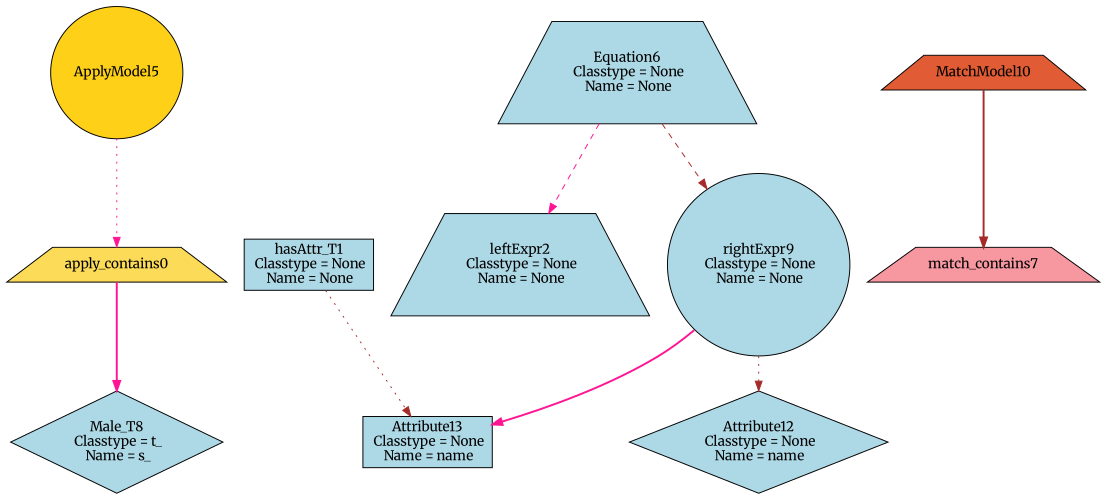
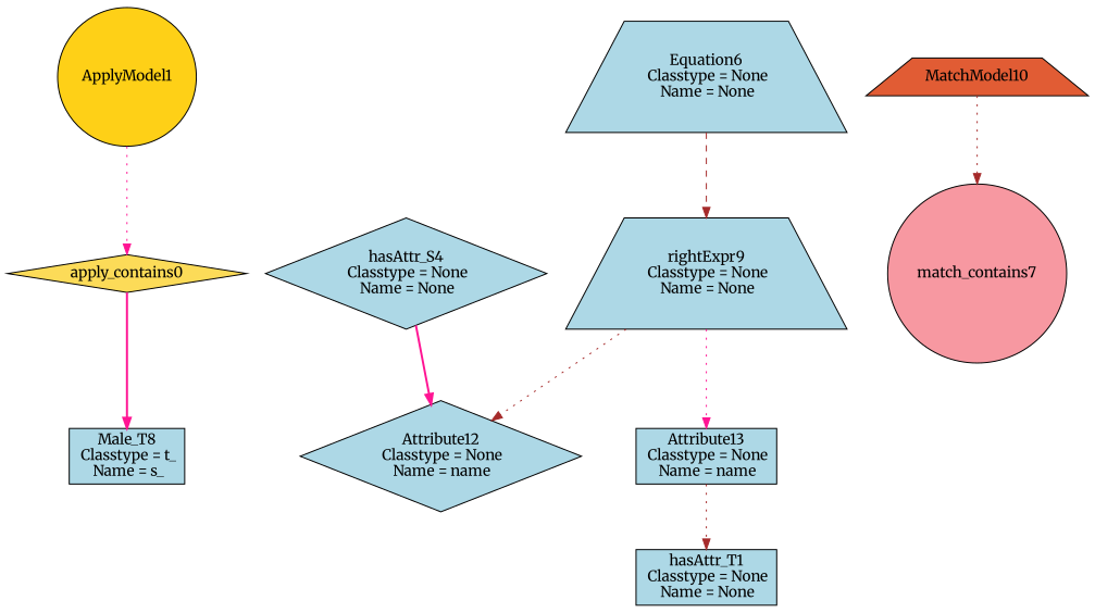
  digraph {
    fontname=Merriweather
    node [fillcolor=lightblue fontname=Merriweather shape=diamond style=filled]
    edge [color=deeppink fontname=Merriweather style=bold]
-   apply_contains0 [fillcolor="#FCDB58" shape=trapezium]
-   "Male_T8\n Classtype = t_\n Name = s_"
+   apply_contains0 [fillcolor="#FCDB58"]
+   "Male_T8\n Classtype = t_\n Name = s_" [shape=box]
    "hasAttr_T1\n Classtype = None\n Name = None" [shape=box]
    "Attribute13\n Classtype = None\n Name = name" [shape=box]
-   "leftExpr2\n Classtype = None\n Name = None" [shape=trapezium]
    "Attribute12\n Classtype = None\n Name = name"
-   ApplyModel5 [fillcolor="#FED017" shape=circle]
+   ApplyModel5 [fillcolor="#FED017" shape=circle label=ApplyModel1]
+   "hasAttr_S4\n Classtype = None\n Name = None"
    "Equation6\n Classtype = None\n Name = None" [shape=trapezium]
-   "rightExpr9\n Classtype = None\n Name = None" [shape=circle]
-   match_contains7 [fillcolor="#F798A1" shape=trapezium]
+   "rightExpr9\n Classtype = None\n Name = None" [shape=trapezium]
+   match_contains7 [fillcolor="#F798A1" shape=circle]
    MatchModel10 [fillcolor="#E15C34" shape=trapezium]
    apply_contains0 -> "Male_T8\n Classtype = t_\n Name = s_"
-   "hasAttr_T1\n Classtype = None\n Name = None" -> "Attribute13\n Classtype = None\n Name = name" [color=brown style=dotted]
+   "Attribute13\n Classtype = None\n Name = name" -> "hasAttr_T1\n Classtype = None\n Name = None" [color=brown style=dotted]
    ApplyModel5 -> apply_contains0 [style=dotted]
-   "Equation6\n Classtype = None\n Name = None" -> "leftExpr2\n Classtype = None\n Name = None" [style=dashed]
+   "hasAttr_S4\n Classtype = None\n Name = None" -> "Attribute12\n Classtype = None\n Name = name"
    "Equation6\n Classtype = None\n Name = None" -> "rightExpr9\n Classtype = None\n Name = None" [color=brown style=dashed]
-   "rightExpr9\n Classtype = None\n Name = None" -> "Attribute13\n Classtype = None\n Name = name"
+   "rightExpr9\n Classtype = None\n Name = None" -> "Attribute13\n Classtype = None\n Name = name" [style=dotted]
    "rightExpr9\n Classtype = None\n Name = None" -> "Attribute12\n Classtype = None\n Name = name" [color=brown style=dotted]
-   MatchModel10 -> match_contains7 [color=brown]
+   MatchModel10 -> match_contains7 [color=brown style=dotted]
  }
